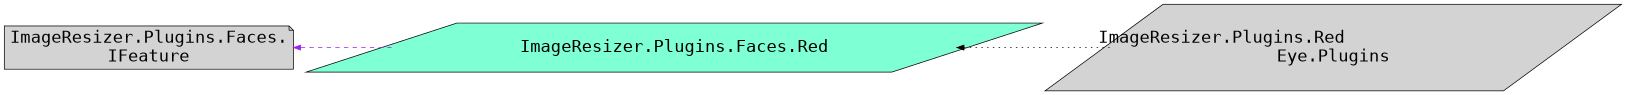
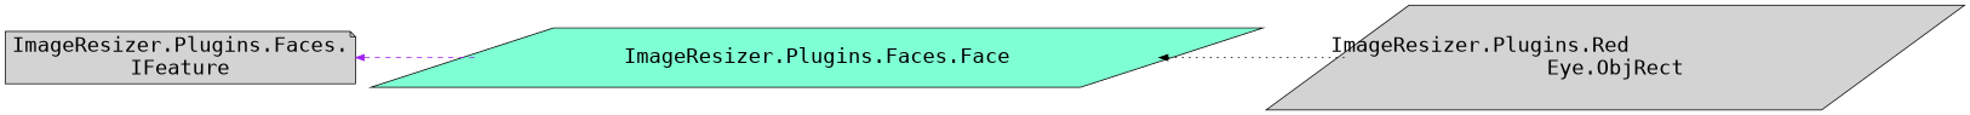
  digraph {
    fontname="DejaVu Sans Mono"
    rankdir=LR
    node [color=black fillcolor=lightgrey fontname="DejaVu Sans Mono" fontsize=24 shape=parallelogram style=filled]
    edge [dir=back fontname="DejaVu Sans Mono" fontsize=24 labelfontname=Helvetica labelfontsize=24]
    n1 [height=0.2 label="ImageResizer.Plugins.Faces.\lIFeature" shape=note width=0.4]
-   n2 [fillcolor=aquamarine height=0.2 label="ImageResizer.Plugins.Faces.Red" width=0.4]
-   n3 [height=0.2 label="ImageResizer.Plugins.Red\lEye.Plugins" width=0.4]
+   n2 [fillcolor=aquamarine height=0.2 label="ImageResizer.Plugins.Faces.Face" width=0.4]
+   n3 [height=0.2 label="ImageResizer.Plugins.Red\lEye.ObjRect" width=0.4]
    n1 -> n2 [color=purple style=dashed]
    n2 -> n3 [color=black style=dotted]
  }
